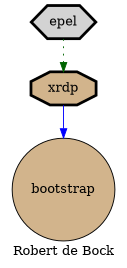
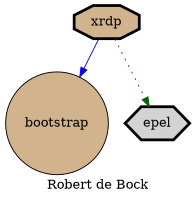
  digraph {
    label="Robert de Bock"
    node [fillcolor=tan style=filled penwidth=3]
    bootstrap [shape=circle penwidth=""]
    epel [fillcolor=lightgrey shape=hexagon]
    xrdp [shape=octagon]
    xrdp -> bootstrap [color=blue style=solid]
-   epel -> xrdp [color=darkgreen style=dotted]
+   xrdp -> epel [color=darkgreen style=dotted]
  }
